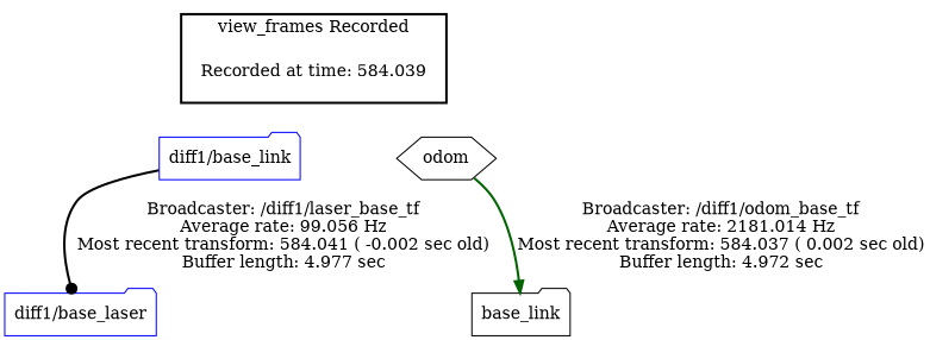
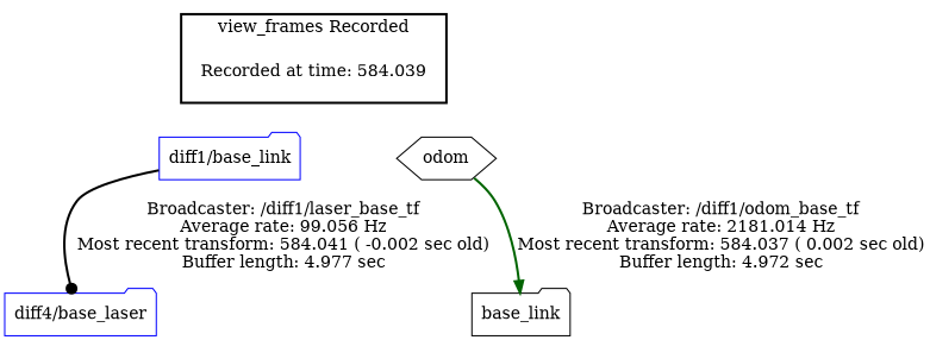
  digraph {
    node [color=black shape=folder]
    edge [style=invis]
    "Recorded at time: 584.039" [shape=plaintext]
    "diff1/base_link" [color=blue]
    odom [shape=hexagon]
-   "diff1/base_laser" [color=blue]
+   "diff1/base_laser" [color=blue label="diff4/base_laser"]
    base_link
    subgraph cluster_1 {
      color=black
      label="view_frames Recorded"
      style=bold
      "Recorded at time: 584.039"
    }
    "Recorded at time: 584.039" -> "diff1/base_link"
    "Recorded at time: 584.039" -> odom
    "diff1/base_link" -> "diff1/base_laser" [arrowhead=dot color=black label="Broadcaster: /diff1/laser_base_tf\nAverage rate: 99.056 Hz\nMost recent transform: 584.041 ( -0.002 sec old)\nBuffer length: 4.977 sec\n" style=bold]
    odom -> base_link [arrowhead=normal color=darkgreen label="Broadcaster: /diff1/odom_base_tf\nAverage rate: 2181.014 Hz\nMost recent transform: 584.037 ( 0.002 sec old)\nBuffer length: 4.972 sec\n" style=bold]
  }
